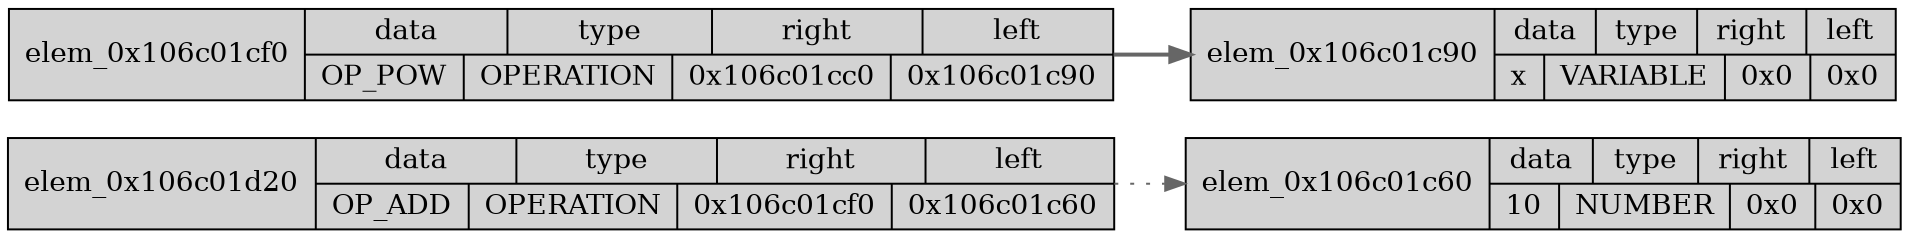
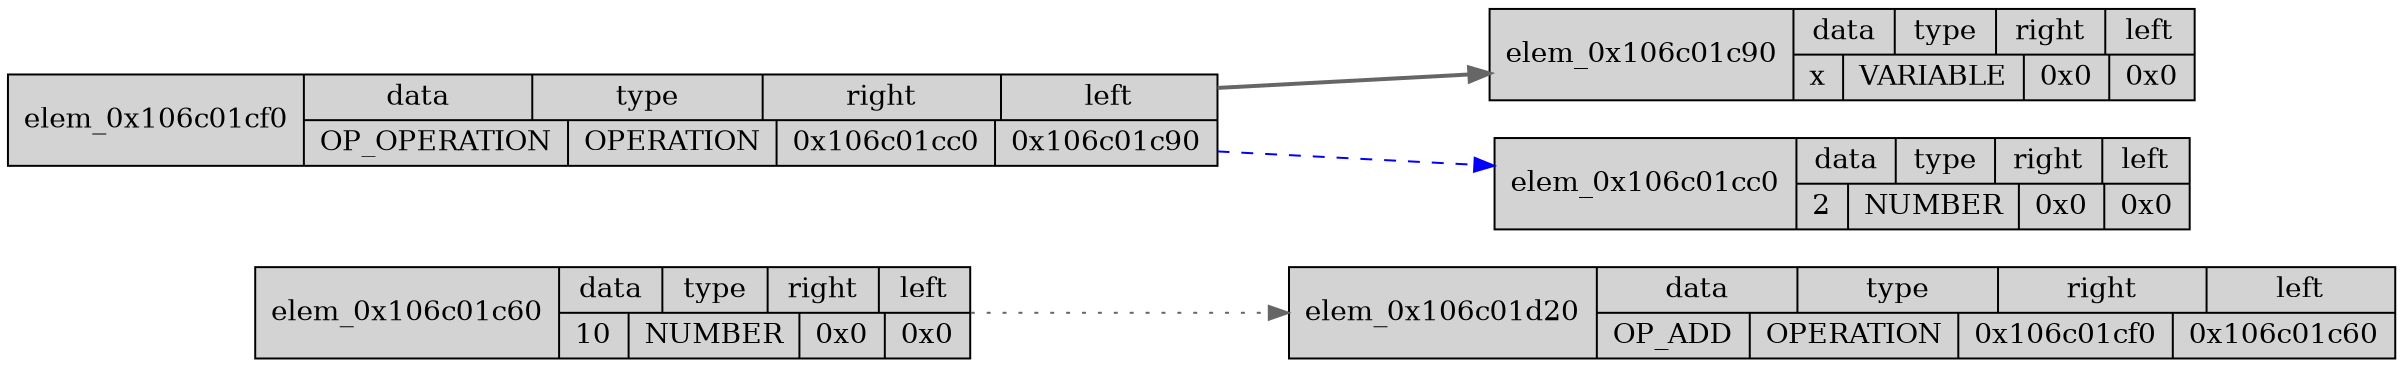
  digraph {
    rankdir=LR
    node [color=black fillcolor=lightgrey shape=record style=filled]
    edge [color=gray40]
    n1 [label="{elem_0x106c01d20  | { {data | type | right | left} | {OP_ADD | OPERATION | 0x106c01cf0 | 0x106c01c60} } }"]
    n2 [label="{elem_0x106c01c60  | { {data | type | right | left} | {10 | NUMBER | 0x0 | 0x0} } }"]
-   n3 [label="{elem_0x106c01cf0  | { {data | type | right | left} | {OP_POW | OPERATION | 0x106c01cc0 | 0x106c01c90} } }"]
+   n3 [label="{elem_0x106c01cf0  | { {data | type | right | left} | {OP_OPERATION | OPERATION | 0x106c01cc0 | 0x106c01c90} } }"]
    n4 [label="{elem_0x106c01c90  | { {data | type | right | left} | {x | VARIABLE | 0x0 | 0x0} } }"]
-   n1 -> n2 [style=dotted]
+   n5 [label="{elem_0x106c01cc0  | { {data | type | right | left} | {2 | NUMBER | 0x0 | 0x0} } }"]
+   n2 -> n1 [style=dotted]
    n3 -> n4 [style=bold]
+   n3 -> n5 [color=blue style=dashed]
  }
